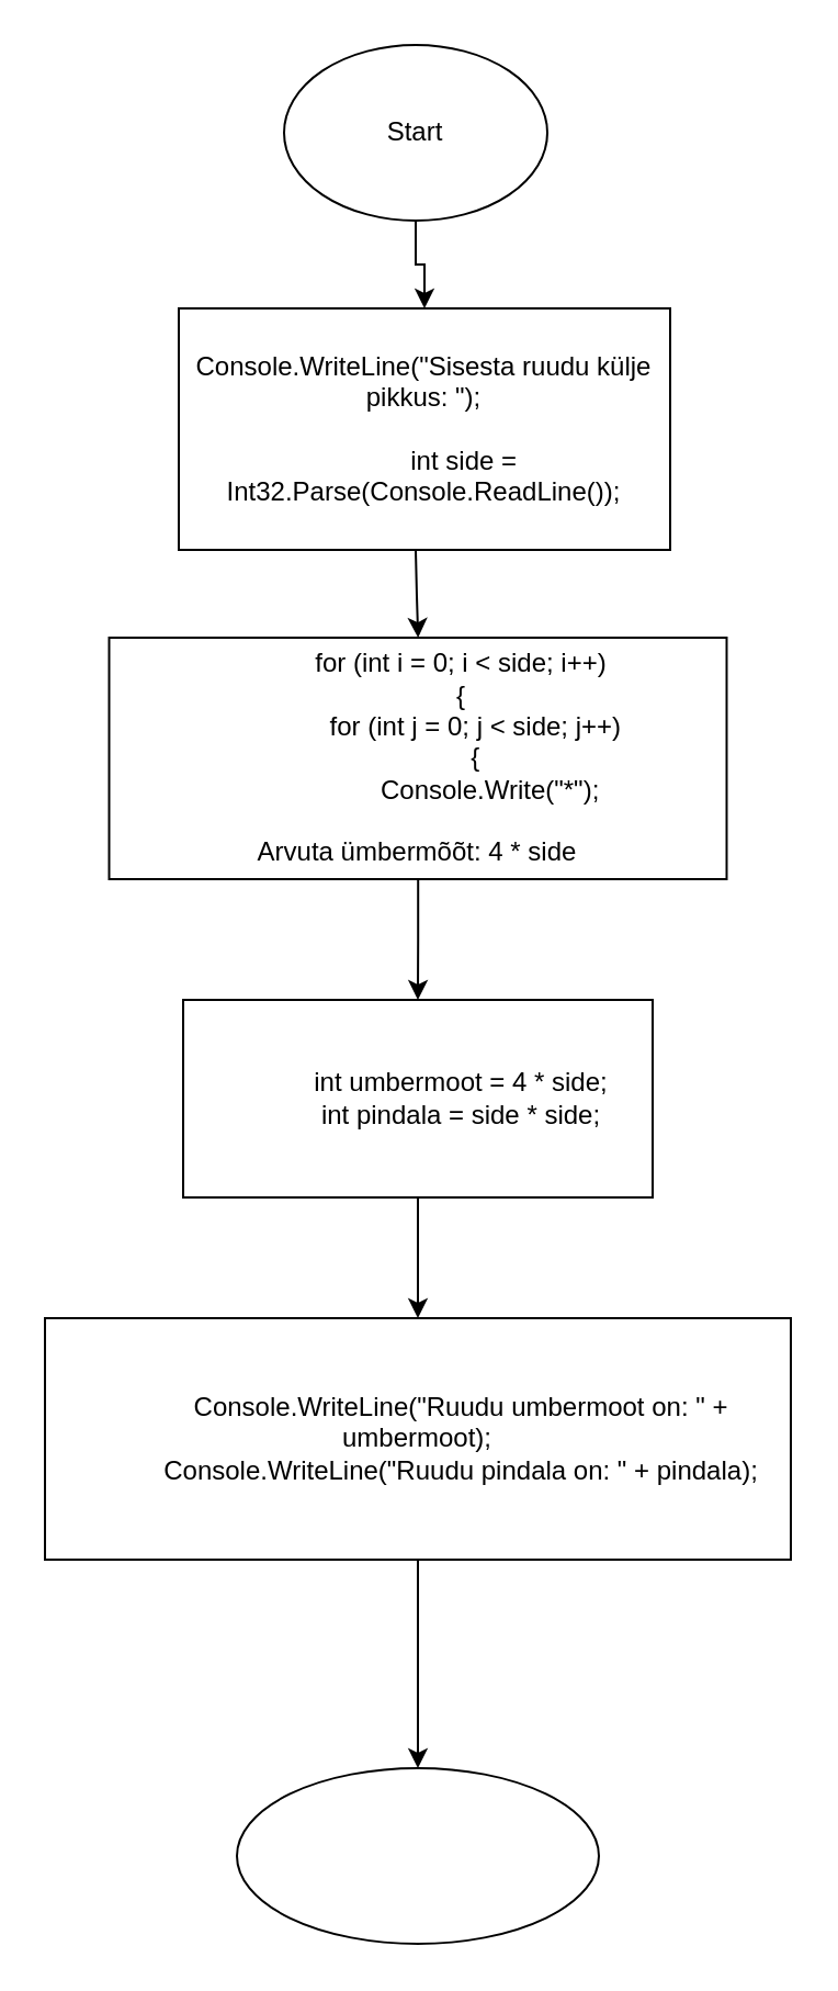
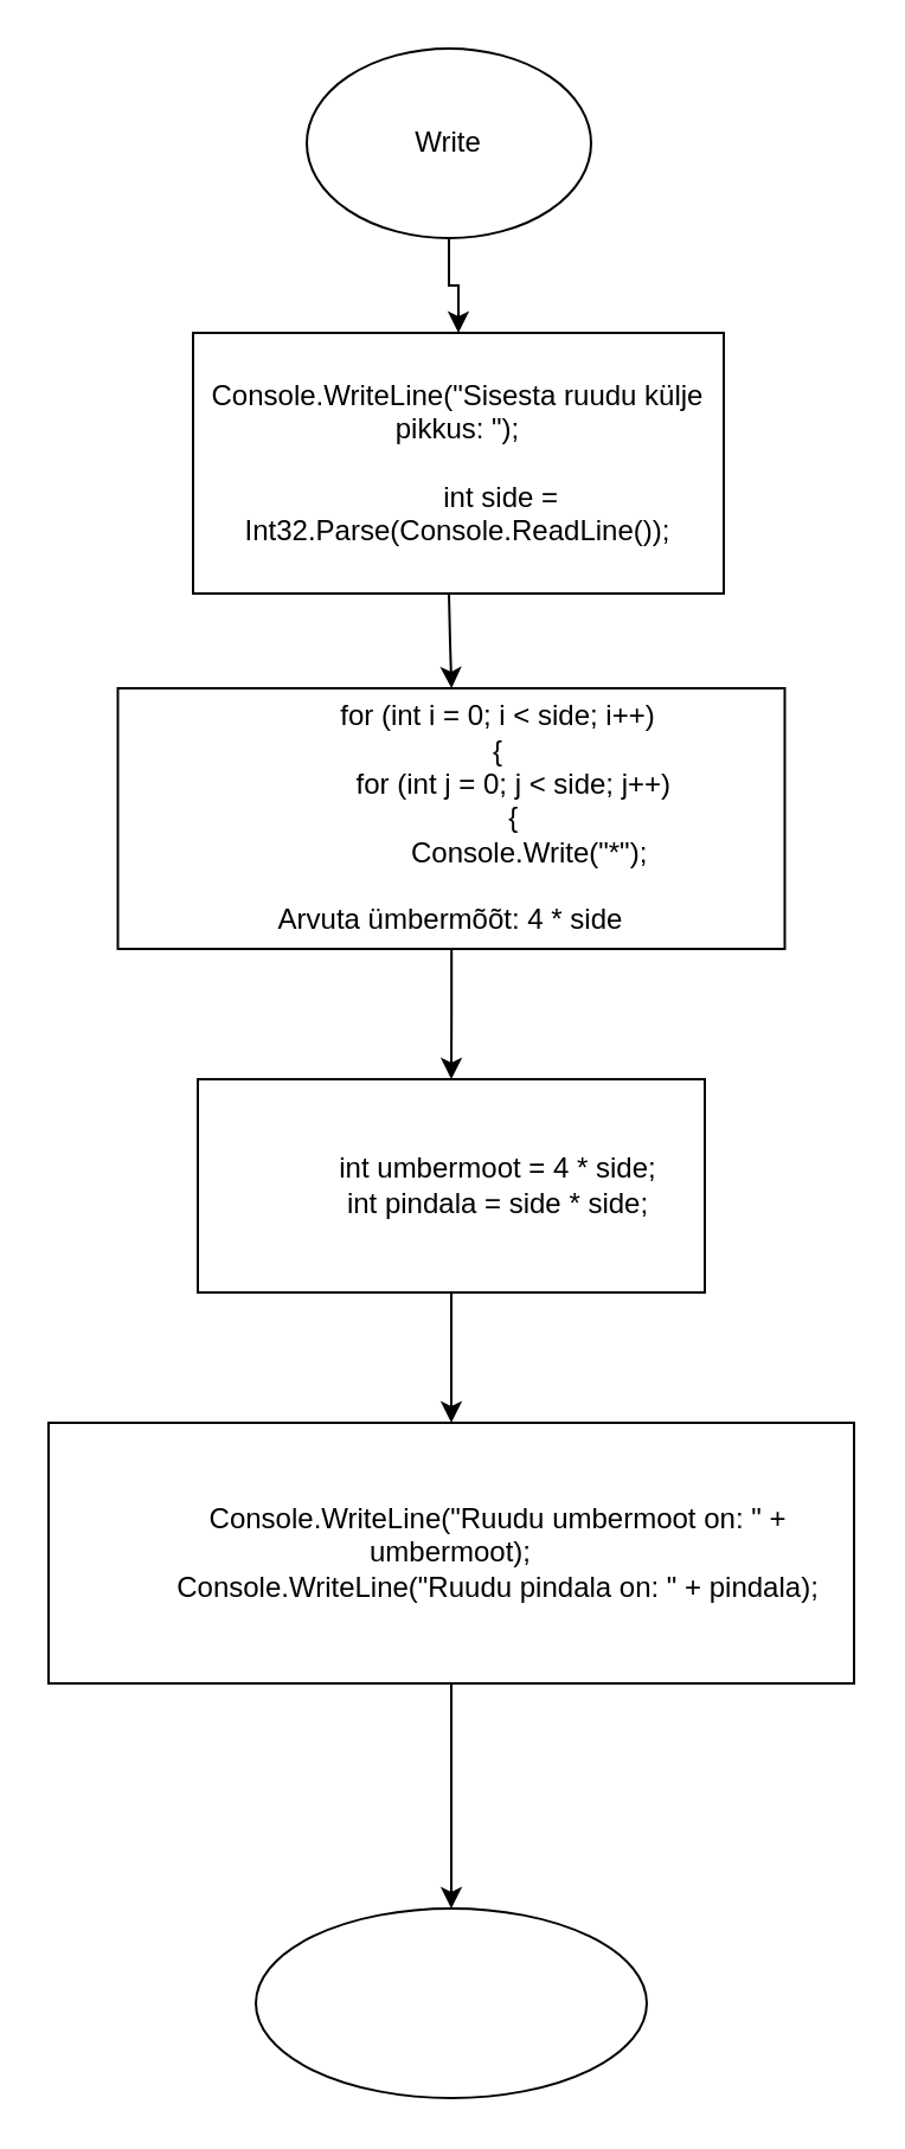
  <mxCell id="0" />
  <mxCell id="1" parent="0" />
  <mxCell id="2" value="" style="edgeStyle=orthogonalEdgeStyle;rounded=0;orthogonalLoop=1;jettySize=auto;html=1;" edge="1" parent="1" source="3" target="7"><mxGeometry relative="1" as="geometry" /></mxCell>
- <mxCell id="3" value="Start" style="ellipse;whiteSpace=wrap;html=1;" vertex="1" parent="1"><mxGeometry x="129" y="20" width="120" height="80" as="geometry" /></mxCell>
+ <mxCell id="3" value="Write" style="ellipse;whiteSpace=wrap;html=1;" vertex="1" parent="1"><mxGeometry x="129" y="20" width="120" height="80" as="geometry" /></mxCell>
  <mxCell id="4" value="" style="edgeStyle=orthogonalEdgeStyle;rounded=0;orthogonalLoop=1;jettySize=auto;html=1;" edge="1" parent="1" target="6"><mxGeometry relative="1" as="geometry"><mxPoint x="189" y="250" as="sourcePoint" /></mxGeometry></mxCell>
  <mxCell id="5" value="" style="edgeStyle=orthogonalEdgeStyle;rounded=0;orthogonalLoop=1;jettySize=auto;html=1;" edge="1" parent="1" source="6" target="9"><mxGeometry relative="1" as="geometry" /></mxCell>
  <mxCell id="6" value="&lt;div&gt;&lt;div&gt;&amp;nbsp; &amp;nbsp; &amp;nbsp; &amp;nbsp; &amp;nbsp; &amp;nbsp; for (int i = 0; i &amp;lt; side; i++)&lt;/div&gt;&lt;div&gt;&amp;nbsp; &amp;nbsp; &amp;nbsp; &amp;nbsp; &amp;nbsp; &amp;nbsp; {&lt;/div&gt;&lt;div&gt;&amp;nbsp; &amp;nbsp; &amp;nbsp; &amp;nbsp; &amp;nbsp; &amp;nbsp; &amp;nbsp; &amp;nbsp; for (int j = 0; j &amp;lt; side; j++)&lt;/div&gt;&lt;div&gt;&amp;nbsp; &amp;nbsp; &amp;nbsp; &amp;nbsp; &amp;nbsp; &amp;nbsp; &amp;nbsp; &amp;nbsp; {&lt;/div&gt;&lt;div&gt;&amp;nbsp; &amp;nbsp; &amp;nbsp; &amp;nbsp; &amp;nbsp; &amp;nbsp; &amp;nbsp; &amp;nbsp; &amp;nbsp; &amp;nbsp; Console.Write(&quot;*&quot;);&lt;/div&gt;&lt;/div&gt;&lt;div&gt;&lt;div&gt;&lt;br&gt;&lt;/div&gt;&lt;div&gt;Arvuta ümbermõõt: 4 * side&lt;br&gt;&lt;/div&gt;&lt;/div&gt;" style="whiteSpace=wrap;html=1;" vertex="1" parent="1"><mxGeometry x="49.25" y="290" width="281.5" height="110" as="geometry" /></mxCell>
  <mxCell id="7" value="Console.WriteLine(&quot;Sisesta ruudu külje pikkus: &quot;);&lt;div&gt;&lt;br&gt;&lt;/div&gt;&lt;div&gt;&amp;nbsp; &amp;nbsp; &amp;nbsp; &amp;nbsp; &amp;nbsp; &amp;nbsp;int side = Int32.Parse(Console.ReadLine());&lt;br&gt;&lt;/div&gt;" style="whiteSpace=wrap;html=1;" vertex="1" parent="1"><mxGeometry x="81" y="140" width="224" height="110" as="geometry" /></mxCell>
  <mxCell id="8" value="" style="edgeStyle=orthogonalEdgeStyle;rounded=0;orthogonalLoop=1;jettySize=auto;html=1;" edge="1" parent="1" source="9" target="11"><mxGeometry relative="1" as="geometry" /></mxCell>
  <mxCell id="9" value="&lt;div&gt;&amp;nbsp; &amp;nbsp; &amp;nbsp; &amp;nbsp; &amp;nbsp; &amp;nbsp; int umbermoot = 4 * side;&lt;/div&gt;&lt;div&gt;&amp;nbsp; &amp;nbsp; &amp;nbsp; &amp;nbsp; &amp;nbsp; &amp;nbsp; int pindala = side * side;&lt;/div&gt;" style="whiteSpace=wrap;html=1;" vertex="1" parent="1"><mxGeometry x="83" y="455" width="214" height="90" as="geometry" /></mxCell>
  <mxCell id="10" value="" style="edgeStyle=orthogonalEdgeStyle;rounded=0;orthogonalLoop=1;jettySize=auto;html=1;" edge="1" parent="1" source="11" target="12"><mxGeometry relative="1" as="geometry" /></mxCell>
  <mxCell id="11" value="&lt;div&gt;&amp;nbsp; &amp;nbsp; &amp;nbsp; &amp;nbsp; &amp;nbsp; &amp;nbsp; Console.WriteLine(&quot;Ruudu umbermoot on: &quot; + umbermoot);&lt;/div&gt;&lt;div&gt;&amp;nbsp; &amp;nbsp; &amp;nbsp; &amp;nbsp; &amp;nbsp; &amp;nbsp; Console.WriteLine(&quot;Ruudu pindala on: &quot; + pindala);&lt;/div&gt;" style="whiteSpace=wrap;html=1;" vertex="1" parent="1"><mxGeometry x="20" y="600" width="340" height="110" as="geometry" /></mxCell>
  <mxCell id="12" value="" style="ellipse;whiteSpace=wrap;html=1;" vertex="1" parent="1"><mxGeometry x="107.5" y="805" width="165" height="80" as="geometry" /></mxCell>
